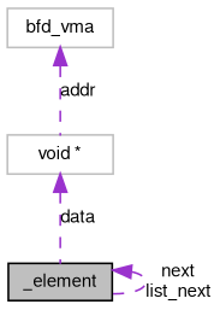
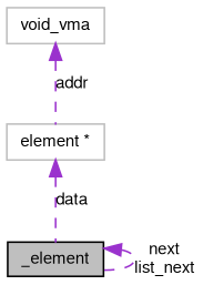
  digraph {
    node [color=grey75 fontname=FreeSans fontsize=10 shape=record]
    edge [color=darkorchid3 dir=back fontname=FreeSans fontsize=10 labelfontname=FreeSans labelfontsize=10 style=dashed]
    n1 [color=black fillcolor=grey75 fontcolor=black height=0.2 label=_element style=filled width=0.4]
-   n2 [height=0.2 label=bfd_vma width=0.4]
-   n3 [height=0.2 label="void *" width=0.4]
+   n2 [height=0.2 label=void_vma width=0.4]
+   n3 [height=0.2 label="element *" width=0.4]
    n1 -> n1 [label="next\nlist_next"]
    n2 -> n3 [label=addr]
    n3 -> n1 [label=data]
  }
